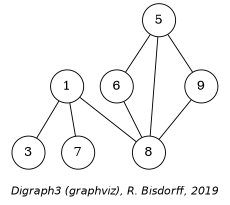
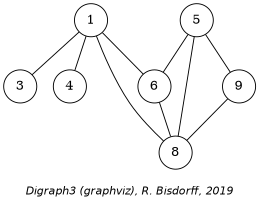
  strict graph {
    fontname="Helvetica-Oblique"
    fontsize=12
    label="\nDigraph3 (graphviz), R. Bisdorff, 2019"
    node [shape=circle]
    edge [arrowhead=none arrowtail=none color=black dir=both style="setlinewidth(1)"]
    n1 [label=1]
    n2 [label=3]
-   n3 [label=7]
+   n3 [label=4]
    n4 [label=6]
    n5 [label=8]
    n6 [label=5]
    n7 [label=9]
    n1 -- n2
    n1 -- n3
+   n1 -- n4
    n1 -- n5
    n4 -- n5
    n6 -- n4
    n6 -- n5
    n6 -- n7
    n7 -- n5
  }
